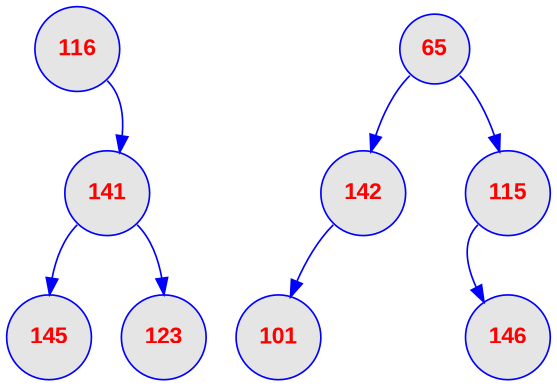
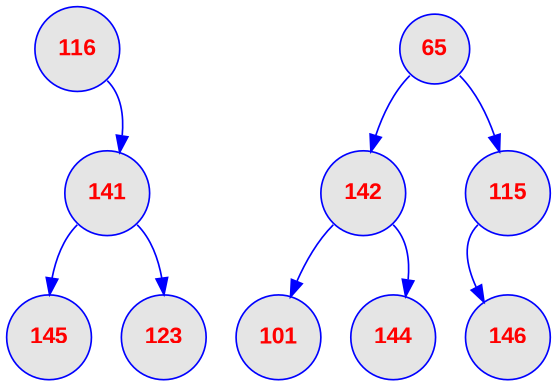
  digraph {
    node [color=blue fillcolor=grey90 fontcolor=red fontname="Arial bold" fontsize=14 shape=circle style="rounded, filled"]
    edge [color=blue tailport=se]
    n1 [label=116 width=0.5]
    n2 [label=141 width=0.5]
    n3 [label=65 width=0.5]
    n4 [label=142 width=0.5]
    n5 [label=115 width=0.5]
    n6 [label=145 width=0.5]
    n7 [label=123 width=0.5]
    n8 [label=101 width=0.5]
+   n9 [label=144 width=0.5]
    n10 [label=146 width=0.5]
    n1 -> n2
    n2 -> n6 [tailport=sw]
    n2 -> n7
    n3 -> n4 [tailport=sw]
    n3 -> n5
    n4 -> n8 [tailport=sw]
+   n4 -> n9
    n5 -> n10 [tailport=sw]
  }
